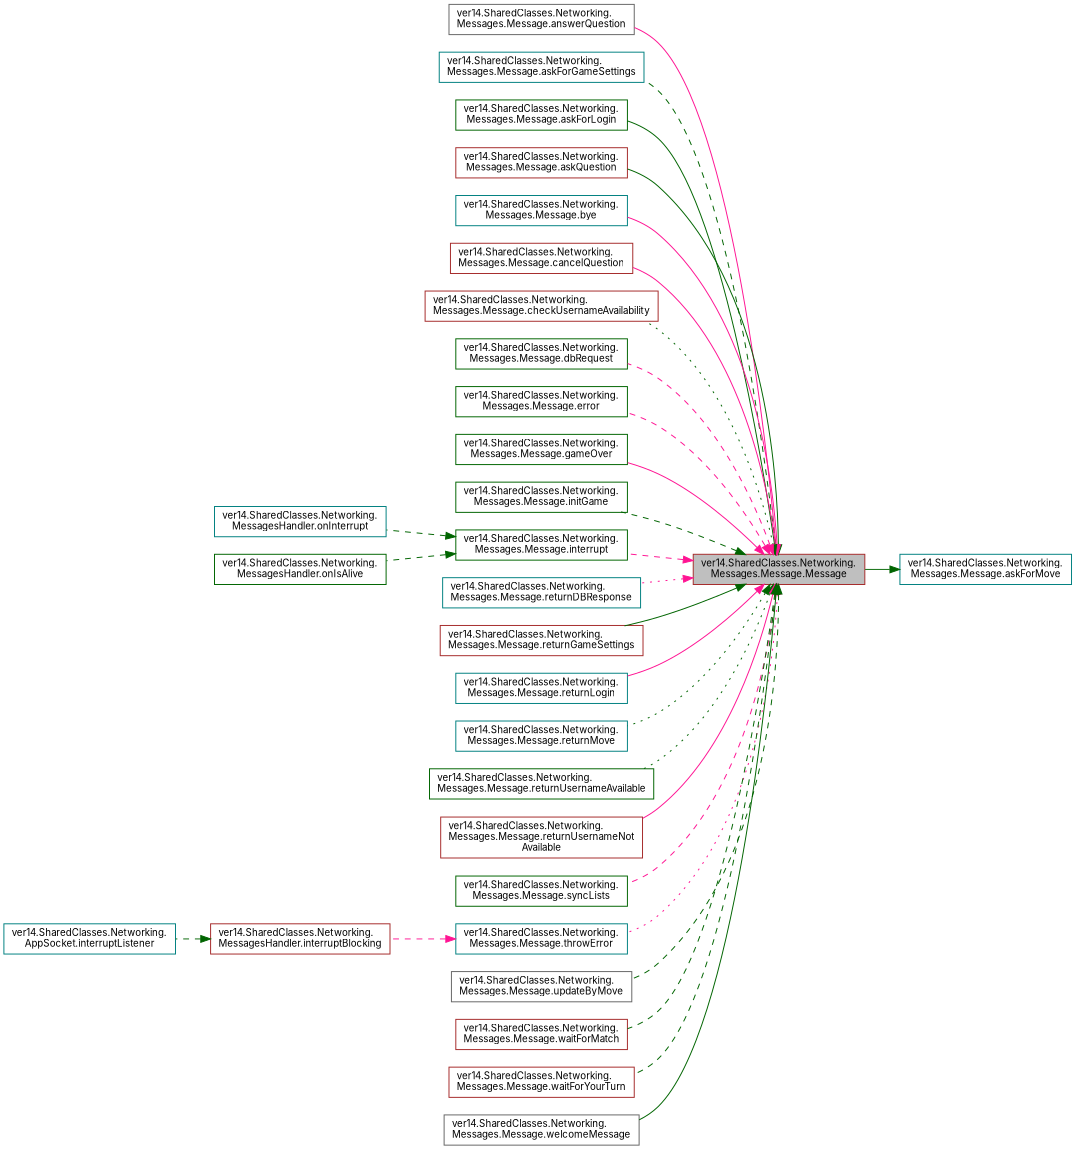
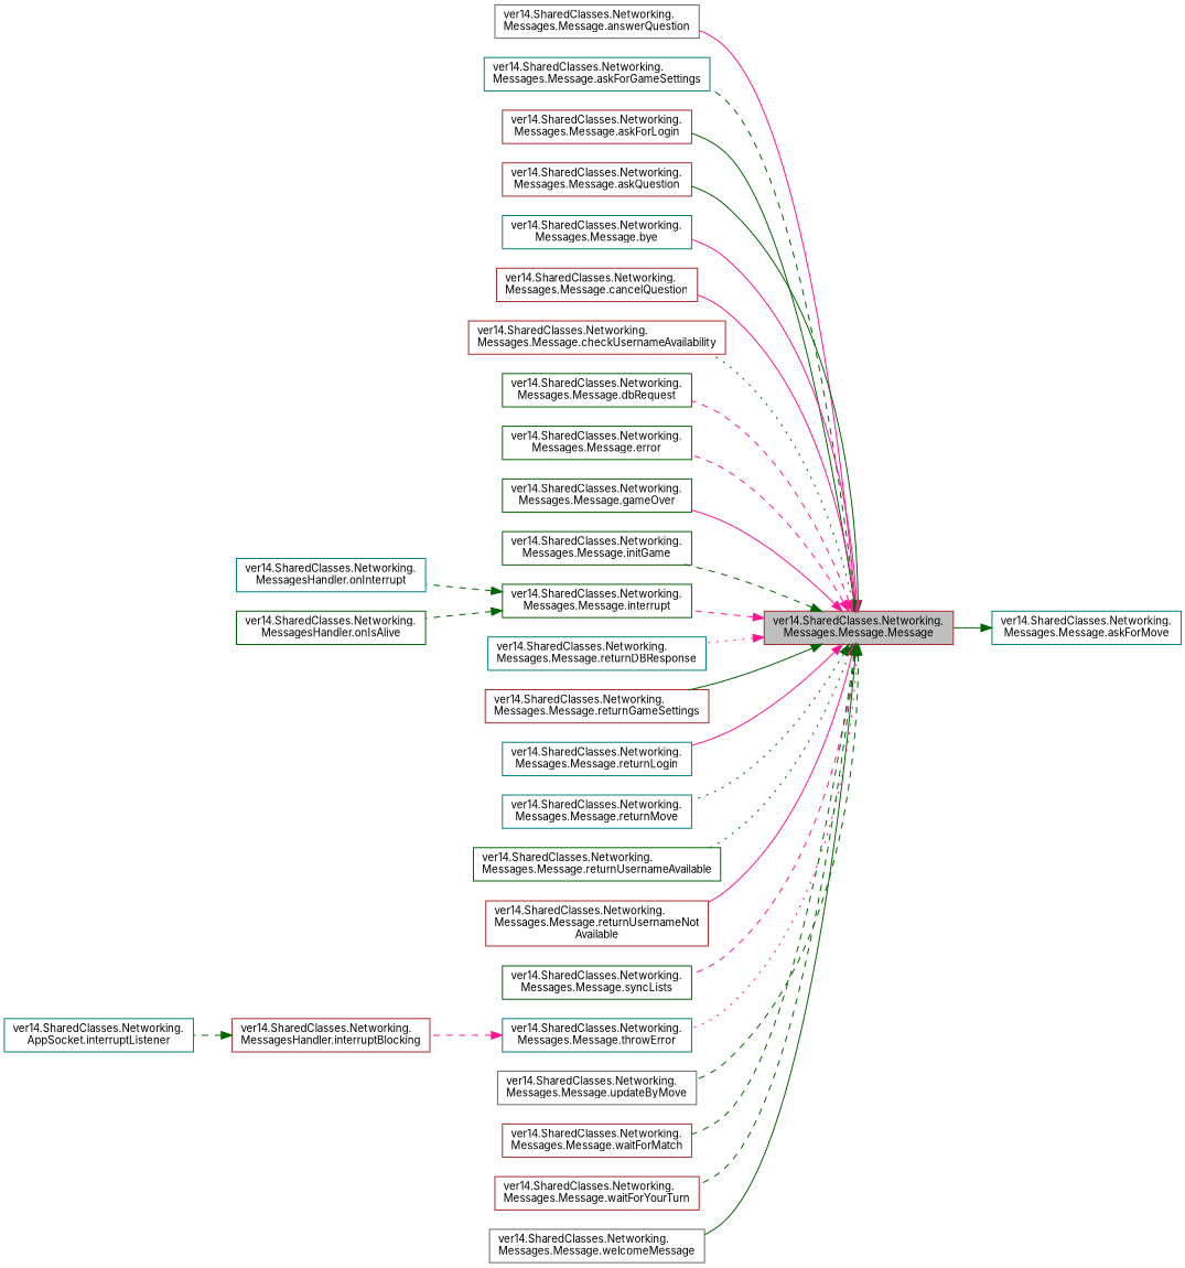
  digraph {
    fontname=Inter
    rankdir=RL
    node [color=brown fillcolor=white fontname=Inter fontsize=10 shape=record style=filled]
    edge [color=darkgreen dir=back fontname=Inter fontsize=10 labelfontname=Helvetica labelfontsize=10 style=dashed]
    n1 [fillcolor=grey75 fontcolor=black height=0.2 label="ver14.SharedClasses.Networking.\lMessages.Message.Message" width=0.4]
    n2 [color=gray40 height=0.2 label="ver14.SharedClasses.Networking.\lMessages.Message.answerQuestion" width=0.4]
    n3 [color=teal height=0.2 label="ver14.SharedClasses.Networking.\lMessages.Message.askForGameSettings" width=0.4]
-   n4 [color=darkgreen height=0.2 label="ver14.SharedClasses.Networking.\lMessages.Message.askForLogin" width=0.4]
+   n4 [height=0.2 label="ver14.SharedClasses.Networking.\lMessages.Message.askForLogin" width=0.4]
    n5 [height=0.2 label="ver14.SharedClasses.Networking.\lMessages.Message.askQuestion" width=0.4]
    n6 [color=teal height=0.2 label="ver14.SharedClasses.Networking.\lMessages.Message.bye" width=0.4]
    n7 [height=0.2 label="ver14.SharedClasses.Networking.\lMessages.Message.cancelQuestion" width=0.4]
    n8 [height=0.2 label="ver14.SharedClasses.Networking.\lMessages.Message.checkUsernameAvailability" width=0.4]
    n9 [color=darkgreen height=0.2 label="ver14.SharedClasses.Networking.\lMessages.Message.dbRequest" width=0.4]
    n10 [color=darkgreen height=0.2 label="ver14.SharedClasses.Networking.\lMessages.Message.error" width=0.4]
    n11 [color=darkgreen height=0.2 label="ver14.SharedClasses.Networking.\lMessages.Message.gameOver" width=0.4]
    n12 [color=darkgreen height=0.2 label="ver14.SharedClasses.Networking.\lMessages.Message.initGame" width=0.4]
    n13 [color=darkgreen height=0.2 label="ver14.SharedClasses.Networking.\lMessages.Message.interrupt" width=0.4]
    n14 [color=teal height=0.2 label="ver14.SharedClasses.Networking.\lMessages.Message.returnDBResponse" width=0.4]
    n15 [height=0.2 label="ver14.SharedClasses.Networking.\lMessages.Message.returnGameSettings" width=0.4]
    n16 [color=teal height=0.2 label="ver14.SharedClasses.Networking.\lMessages.Message.returnLogin" width=0.4]
    n17 [color=teal height=0.2 label="ver14.SharedClasses.Networking.\lMessages.Message.returnMove" width=0.4]
    n18 [color=darkgreen height=0.2 label="ver14.SharedClasses.Networking.\lMessages.Message.returnUsernameAvailable" width=0.4]
    n19 [height=0.2 label="ver14.SharedClasses.Networking.\lMessages.Message.returnUsernameNot\lAvailable" width=0.4]
    n20 [color=darkgreen height=0.2 label="ver14.SharedClasses.Networking.\lMessages.Message.syncLists" width=0.4]
    n21 [color=teal height=0.2 label="ver14.SharedClasses.Networking.\lMessages.Message.throwError" width=0.4]
    n22 [color=gray40 height=0.2 label="ver14.SharedClasses.Networking.\lMessages.Message.updateByMove" width=0.4]
    n23 [height=0.2 label="ver14.SharedClasses.Networking.\lMessages.Message.waitForMatch" width=0.4]
    n24 [height=0.2 label="ver14.SharedClasses.Networking.\lMessages.Message.waitForYourTurn" width=0.4]
    n25 [color=gray40 height=0.2 label="ver14.SharedClasses.Networking.\lMessages.Message.welcomeMessage" width=0.4]
    n26 [color=teal height=0.2 label="ver14.SharedClasses.Networking.\lMessages.Message.askForMove" width=0.4]
    n27 [color=teal height=0.2 label="ver14.SharedClasses.Networking.\lMessagesHandler.onInterrupt" width=0.4]
    n28 [color=darkgreen height=0.2 label="ver14.SharedClasses.Networking.\lMessagesHandler.onIsAlive" width=0.4]
    n29 [height=0.2 label="ver14.SharedClasses.Networking.\lMessagesHandler.interruptBlocking" width=0.4]
    n30 [color=teal height=0.2 label="ver14.SharedClasses.Networking.\lAppSocket.interruptListener" width=0.4]
    n1 -> n2 [color=deeppink style=solid]
    n1 -> n3
    n1 -> n4 [style=solid]
    n1 -> n5 [style=solid]
    n1 -> n6 [color=deeppink style=solid]
    n1 -> n7 [color=deeppink style=solid]
    n1 -> n8 [style=dotted]
    n1 -> n9 [color=deeppink]
    n1 -> n10 [color=deeppink]
    n1 -> n11 [color=deeppink style=solid]
    n1 -> n12
    n1 -> n13 [color=deeppink]
    n1 -> n14 [color=deeppink style=dotted]
    n1 -> n15 [style=solid]
    n1 -> n16 [color=deeppink style=solid]
    n1 -> n17 [style=dotted]
    n1 -> n18 [style=dotted]
    n1 -> n19 [color=deeppink style=solid]
    n1 -> n20 [color=deeppink]
    n1 -> n21 [color=deeppink style=dotted]
    n1 -> n22
    n1 -> n23
    n1 -> n24
    n1 -> n25 [style=solid]
    n13 -> n27
    n13 -> n28
    n21 -> n29 [color=deeppink]
    n26 -> n1 [style=solid]
    n29 -> n30
  }
